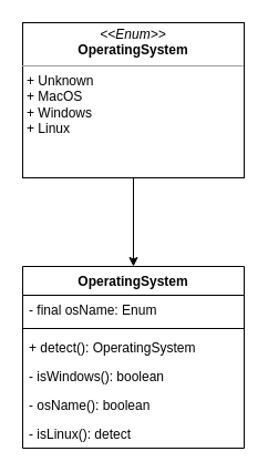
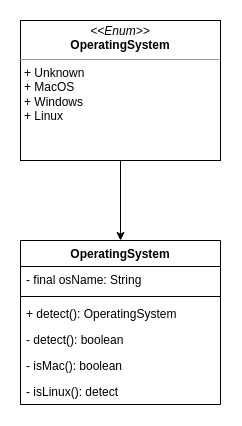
  <mxCell id="0" />
  <mxCell id="1" parent="0" />
  <mxCell id="2" style="edgeStyle=orthogonalEdgeStyle;rounded=0;orthogonalLoop=1;jettySize=auto;html=1;exitX=0.5;exitY=1;exitDx=0;exitDy=0;" edge="1" parent="1" source="3" target="4"><mxGeometry relative="1" as="geometry" /></mxCell>
  <mxCell id="3" value="&lt;p style=&quot;margin:0px;margin-top:4px;text-align:center;&quot;&gt;&lt;i&gt;&amp;lt;&amp;lt;Enum&amp;gt;&amp;gt;&lt;/i&gt;&lt;br&gt;&lt;b&gt;OperatingSystem&lt;/b&gt;&lt;/p&gt;&lt;hr size=&quot;1&quot;&gt;&lt;p style=&quot;margin:0px;margin-left:4px;&quot;&gt;+ Unknown&lt;/p&gt;&lt;p style=&quot;margin:0px;margin-left:4px;&quot;&gt;+ MacOS&lt;/p&gt;&lt;p style=&quot;margin:0px;margin-left:4px;&quot;&gt;+ Windows&lt;/p&gt;&lt;p style=&quot;margin:0px;margin-left:4px;&quot;&gt;+ Linux&lt;/p&gt;" style="verticalAlign=top;align=left;overflow=fill;fontSize=12;fontFamily=Helvetica;html=1;whiteSpace=wrap;" vertex="1" parent="1"><mxGeometry x="20" y="20" width="200" height="140" as="geometry" /></mxCell>
  <mxCell id="4" value="OperatingSystem" style="swimlane;fontStyle=1;align=center;verticalAlign=top;childLayout=stackLayout;horizontal=1;startSize=26;horizontalStack=0;resizeParent=1;resizeParentMax=0;resizeLast=0;collapsible=1;marginBottom=0;whiteSpace=wrap;html=1;" vertex="1" parent="1"><mxGeometry x="20" y="240" width="200" height="164" as="geometry" /></mxCell>
- <mxCell id="5" value="- final osName: Enum" style="text;strokeColor=none;fillColor=none;align=left;verticalAlign=top;spacingLeft=4;spacingRight=4;overflow=hidden;rotatable=0;points=[[0,0.5],[1,0.5]];portConstraint=eastwest;whiteSpace=wrap;html=1;" vertex="1" parent="4"><mxGeometry y="26" width="200" height="26" as="geometry" /></mxCell>
+ <mxCell id="5" value="- final osName: String" style="text;strokeColor=none;fillColor=none;align=left;verticalAlign=top;spacingLeft=4;spacingRight=4;overflow=hidden;rotatable=0;points=[[0,0.5],[1,0.5]];portConstraint=eastwest;whiteSpace=wrap;html=1;" vertex="1" parent="4"><mxGeometry y="26" width="200" height="26" as="geometry" /></mxCell>
  <mxCell id="6" value="" style="line;strokeWidth=1;fillColor=none;align=left;verticalAlign=middle;spacingTop=-1;spacingLeft=3;spacingRight=3;rotatable=0;labelPosition=right;points=[];portConstraint=eastwest;strokeColor=inherit;" vertex="1" parent="4"><mxGeometry y="52" width="200" height="8" as="geometry" /></mxCell>
  <mxCell id="7" value="+ detect(): OperatingSystem" style="text;strokeColor=none;fillColor=none;align=left;verticalAlign=top;spacingLeft=4;spacingRight=4;overflow=hidden;rotatable=0;points=[[0,0.5],[1,0.5]];portConstraint=eastwest;whiteSpace=wrap;html=1;" vertex="1" parent="4"><mxGeometry y="60" width="200" height="26" as="geometry" /></mxCell>
- <mxCell id="8" value="- isWindows(): boolean" style="text;strokeColor=none;fillColor=none;align=left;verticalAlign=top;spacingLeft=4;spacingRight=4;overflow=hidden;rotatable=0;points=[[0,0.5],[1,0.5]];portConstraint=eastwest;whiteSpace=wrap;html=1;" vertex="1" parent="4"><mxGeometry y="86" width="200" height="26" as="geometry" /></mxCell>
- <mxCell id="9" value="- osName(): boolean" style="text;strokeColor=none;fillColor=none;align=left;verticalAlign=top;spacingLeft=4;spacingRight=4;overflow=hidden;rotatable=0;points=[[0,0.5],[1,0.5]];portConstraint=eastwest;whiteSpace=wrap;html=1;" vertex="1" parent="4"><mxGeometry y="112" width="200" height="26" as="geometry" /></mxCell>
+ <mxCell id="8" value="- detect(): boolean" style="text;strokeColor=none;fillColor=none;align=left;verticalAlign=top;spacingLeft=4;spacingRight=4;overflow=hidden;rotatable=0;points=[[0,0.5],[1,0.5]];portConstraint=eastwest;whiteSpace=wrap;html=1;" vertex="1" parent="4"><mxGeometry y="86" width="200" height="26" as="geometry" /></mxCell>
+ <mxCell id="9" value="- isMac(): boolean" style="text;strokeColor=none;fillColor=none;align=left;verticalAlign=top;spacingLeft=4;spacingRight=4;overflow=hidden;rotatable=0;points=[[0,0.5],[1,0.5]];portConstraint=eastwest;whiteSpace=wrap;html=1;" vertex="1" parent="4"><mxGeometry y="112" width="200" height="26" as="geometry" /></mxCell>
  <mxCell id="10" value="- isLinux(): detect" style="text;strokeColor=none;fillColor=none;align=left;verticalAlign=top;spacingLeft=4;spacingRight=4;overflow=hidden;rotatable=0;points=[[0,0.5],[1,0.5]];portConstraint=eastwest;whiteSpace=wrap;html=1;" vertex="1" parent="4"><mxGeometry y="138" width="200" height="26" as="geometry" /></mxCell>
